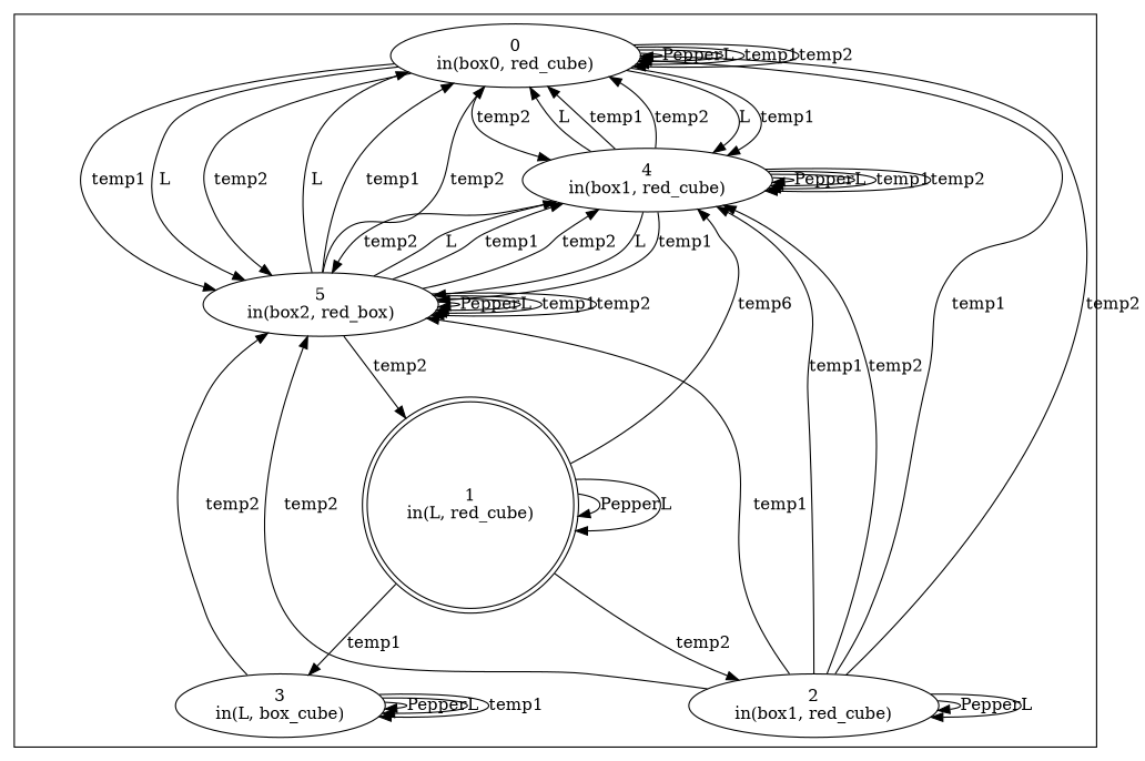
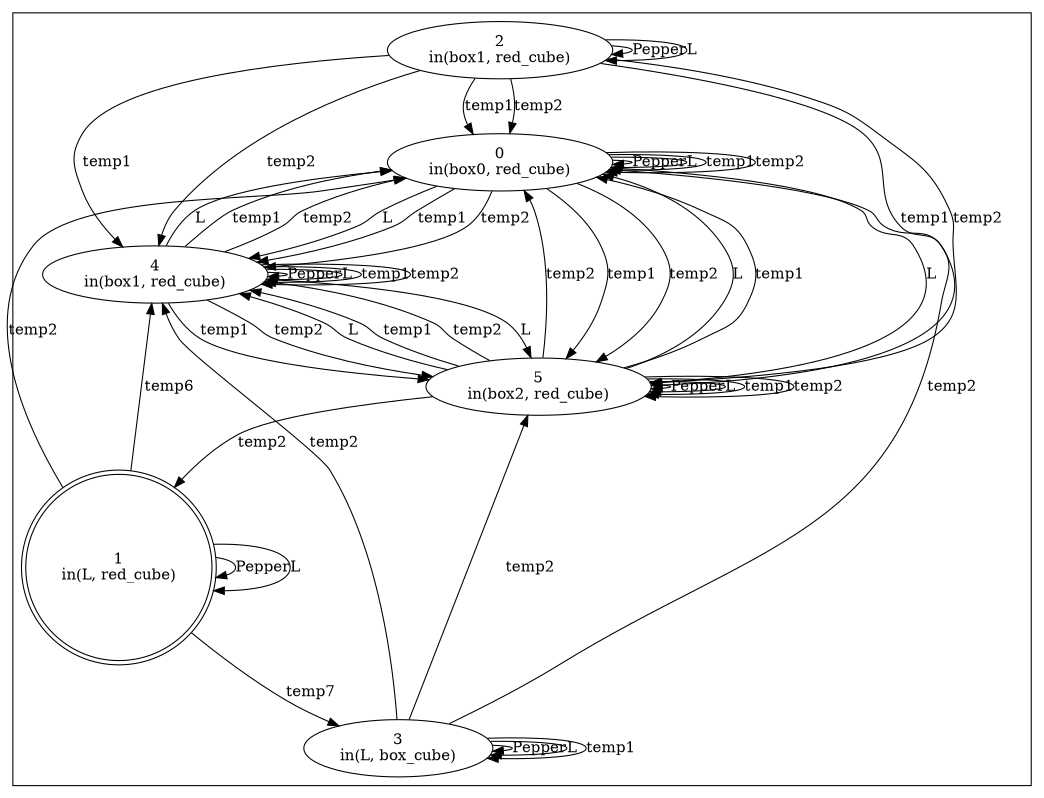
  digraph {
    n1 [label="0\nin(box0, red_cube)"]
    n2 [label="4\nin(box1, red_cube)"]
-   n3 [label="5\nin(box2, red_box)"]
+   n3 [label="5\nin(box2, red_cube)"]
    n4 [label="1\nin(L, red_cube)" shape=doublecircle]
    n5 [label="3\nin(L, box_cube)"]
    n6 [label="2\nin(box1, red_cube)"]
    subgraph cluster_1 {
      n1
      n2
      n3
      n4
      n5
      n6
    }
    n1 -> n1 [label=Pepper]
    n1 -> n1 [label=L]
    n1 -> n1 [label=temp1]
    n1 -> n1 [label=temp2]
    n1 -> n2 [label=L]
    n1 -> n2 [label=temp1]
    n1 -> n2 [label=temp2]
    n1 -> n3 [label=L]
    n1 -> n3 [label=temp1]
    n1 -> n3 [label=temp2]
    n2 -> n1 [label=L]
    n2 -> n1 [label=temp1]
    n2 -> n1 [label=temp2]
    n2 -> n2 [label=Pepper]
    n2 -> n2 [label=L]
    n2 -> n2 [label=temp1]
    n2 -> n2 [label=temp2]
    n2 -> n3 [label=L]
    n2 -> n3 [label=temp1]
    n2 -> n3 [label=temp2]
    n3 -> n1 [label=L]
    n3 -> n1 [label=temp1]
    n3 -> n1 [label=temp2]
    n3 -> n2 [label=L]
    n3 -> n2 [label=temp1]
    n3 -> n2 [label=temp2]
    n3 -> n3 [label=Pepper]
    n3 -> n3 [label=L]
    n3 -> n3 [label=temp1]
    n3 -> n3 [label=temp2]
    n3 -> n4 [label=temp2]
-   n4 -> n6 [label=temp2]
+   n4 -> n1 [label=temp2]
    n4 -> n2 [label=temp6]
    n4 -> n4 [label=Pepper]
    n4 -> n4 [label=L]
-   n4 -> n5 [label=temp1]
+   n4 -> n5 [label=temp7]
+   n5 -> n1 [label=temp2]
+   n5 -> n2 [label=temp2]
    n5 -> n3 [label=temp2]
    n5 -> n5 [label=Pepper]
    n5 -> n5 [label=L]
    n5 -> n5 [label=temp1]
    n6 -> n1 [label=temp1]
    n6 -> n1 [label=temp2]
    n6 -> n2 [label=temp1]
    n6 -> n2 [label=temp2]
    n6 -> n3 [label=temp1]
    n6 -> n3 [label=temp2]
    n6 -> n6 [label=Pepper]
    n6 -> n6 [label=L]
  }
